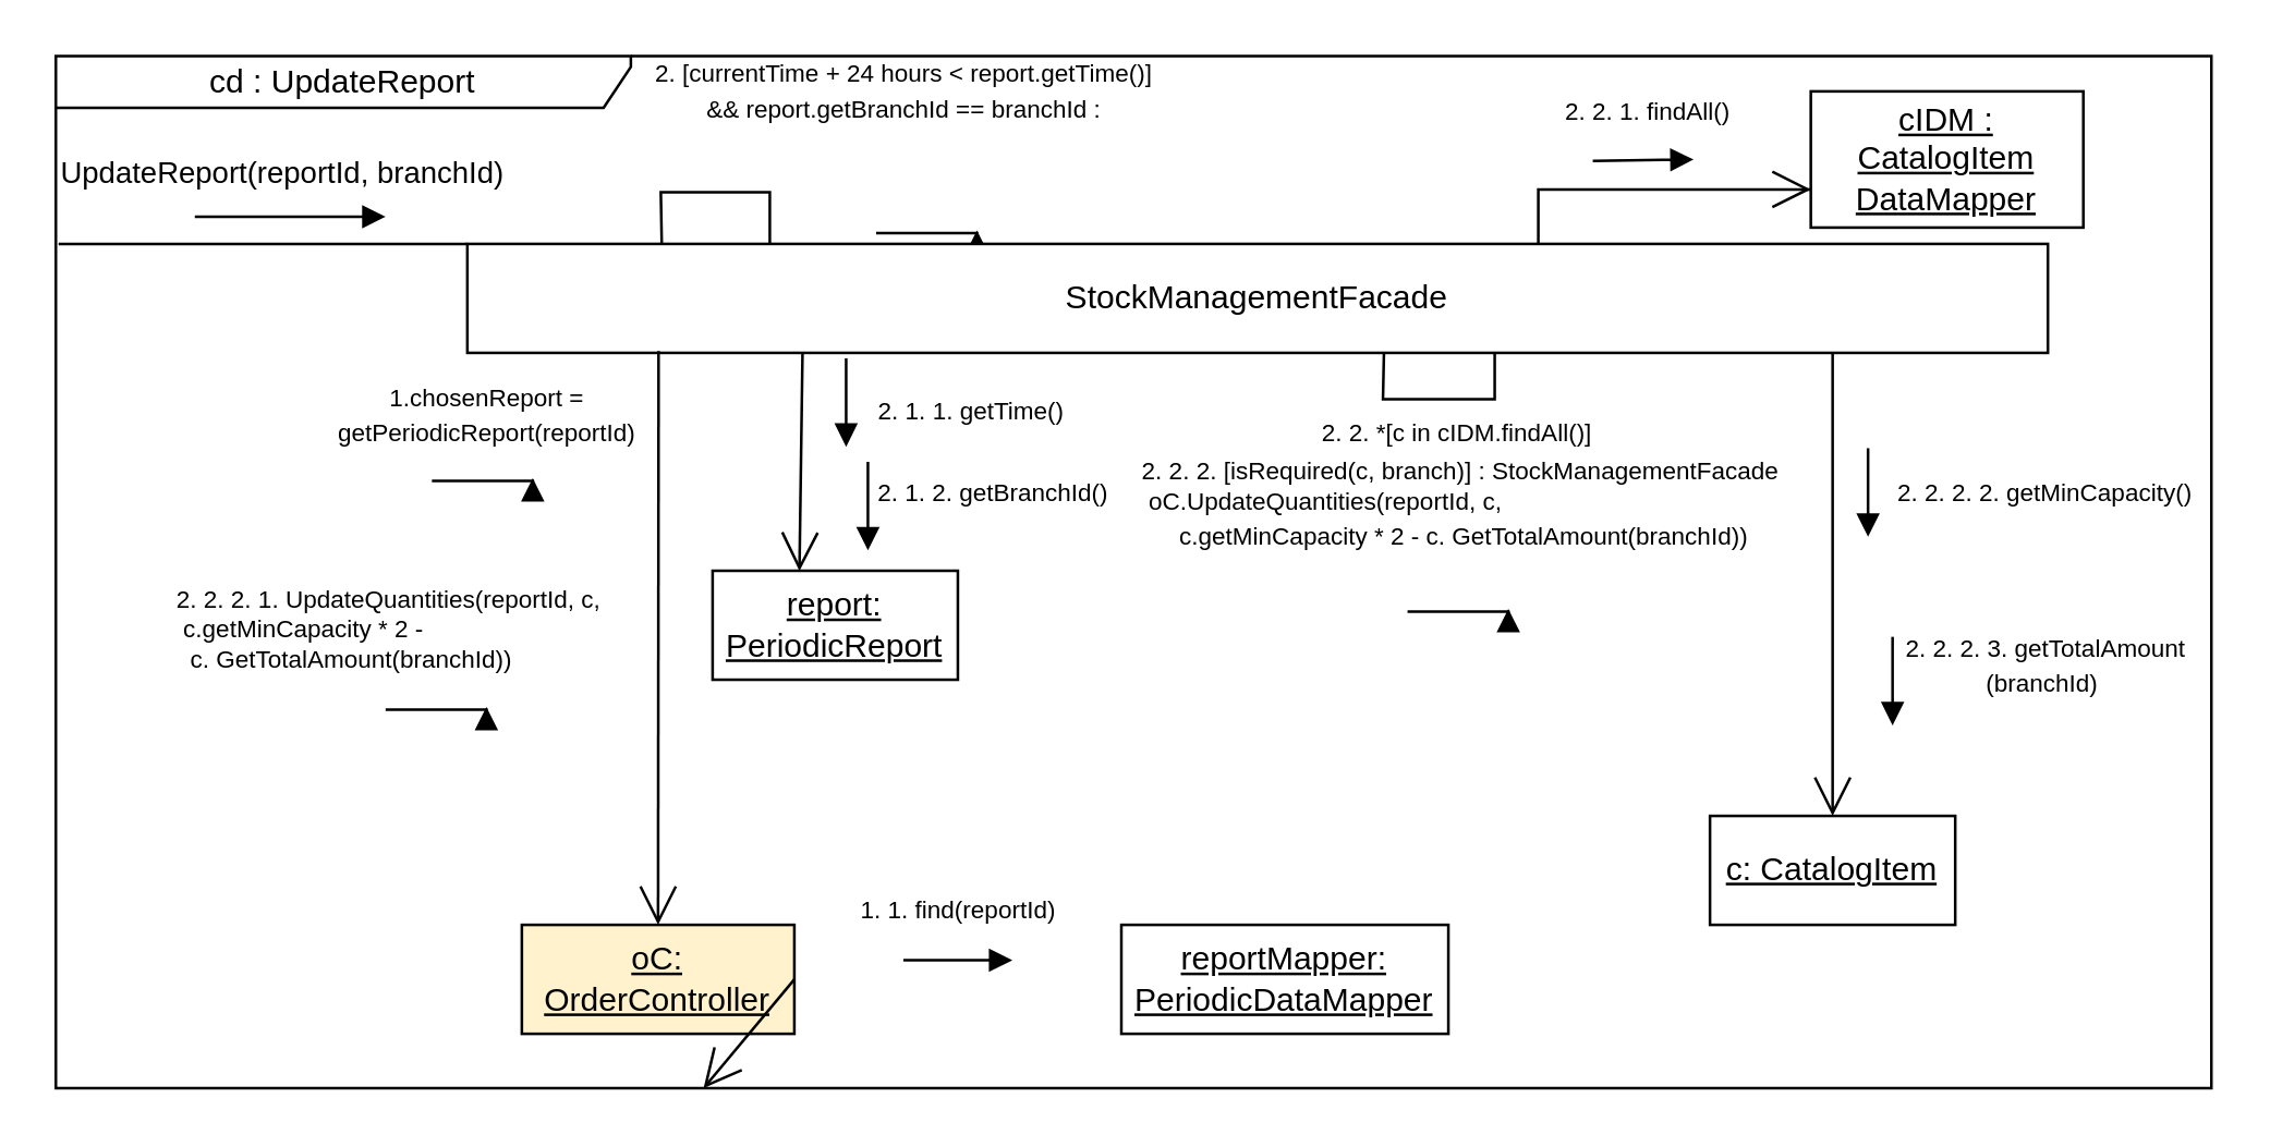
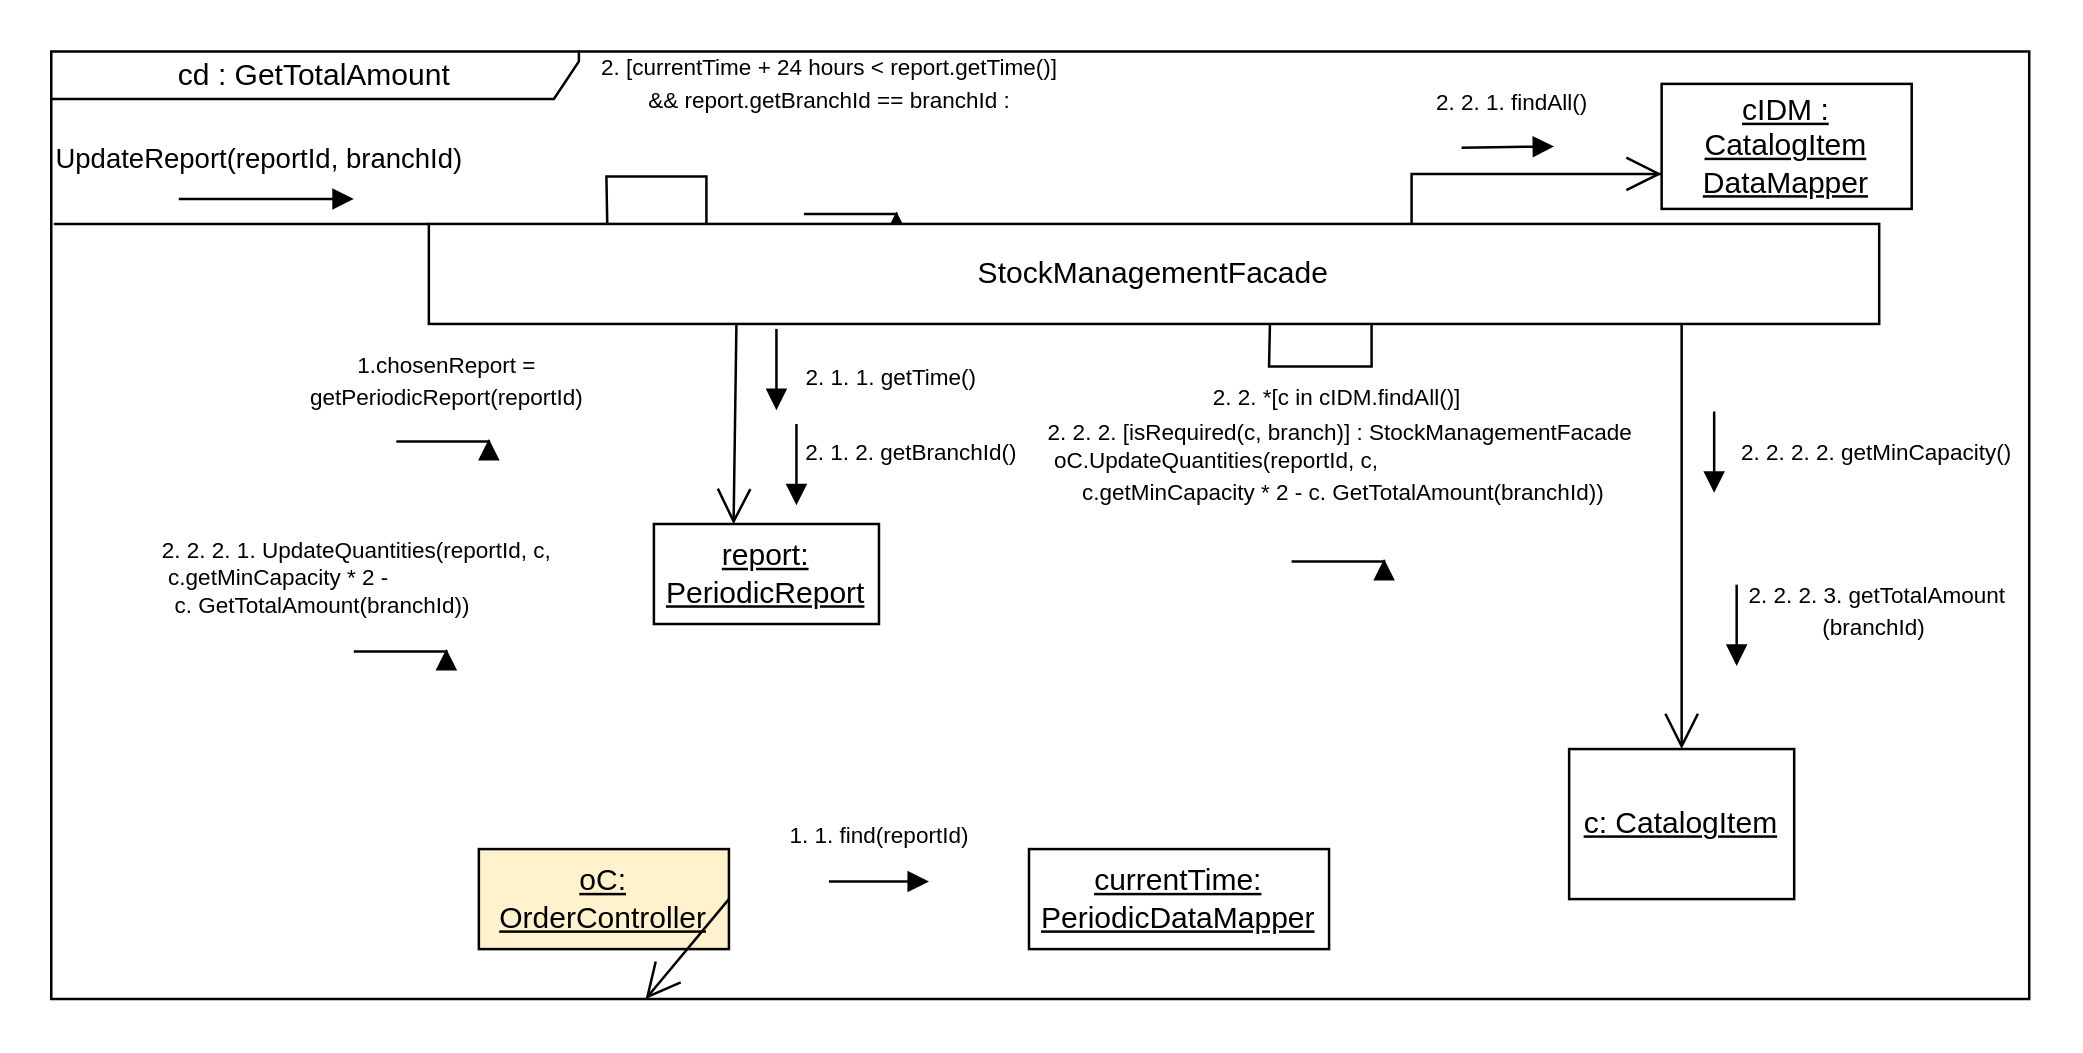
  <mxCell id="0" />
  <mxCell id="1" parent="0" />
  <mxCell id="2" value="&lt;font style=&quot;font-size: 9px;&quot;&gt;2. [currentTime + 24 hours &amp;lt; report.getTime()]&lt;br&gt;&amp;amp;&amp;amp; report.getBranchId == branchId :&lt;br&gt;&lt;br&gt;&lt;br&gt;&lt;/font&gt;" style="html=1;verticalAlign=bottom;endArrow=block;edgeStyle=elbowEdgeStyle;elbow=vertical;curved=0;rounded=0;" edge="1" parent="1"><mxGeometry x="-0.497" y="10" width="80" relative="1" as="geometry"><mxPoint x="321" y="85" as="sourcePoint" /><mxPoint x="358" y="84" as="targetPoint" /><mxPoint as="offset" /></mxGeometry></mxCell>
- <mxCell id="3" value="cd : UpdateReport" style="shape=umlFrame;whiteSpace=wrap;html=1;pointerEvents=0;width=211;height=19;" vertex="1" parent="1"><mxGeometry x="20" y="20" width="791" height="379" as="geometry" /></mxCell>
+ <mxCell id="3" value="cd : GetTotalAmount" style="shape=umlFrame;whiteSpace=wrap;html=1;pointerEvents=0;width=211;height=19;" vertex="1" parent="1"><mxGeometry x="20" y="20" width="791" height="379" as="geometry" /></mxCell>
  <mxCell id="4" style="edgeStyle=none;rounded=0;orthogonalLoop=1;jettySize=auto;html=1;endArrow=none;endFill=0;entryX=0;entryY=0;entryDx=0;entryDy=0;" edge="1" parent="1" target="5"><mxGeometry relative="1" as="geometry"><mxPoint x="21" y="89" as="sourcePoint" /></mxGeometry></mxCell>
  <mxCell id="5" value="StockManagementFacade" style="html=1;whiteSpace=wrap;" vertex="1" parent="1"><mxGeometry x="171" y="89" width="580" height="40" as="geometry" /></mxCell>
  <mxCell id="6" value="UpdateReport(reportId, branchId)" style="html=1;verticalAlign=bottom;endArrow=block;edgeStyle=orthogonalEdgeStyle;elbow=vertical;strokeColor=default;curved=1;shadow=0;" edge="1" parent="1"><mxGeometry x="-0.086" y="7" width="80" relative="1" as="geometry"><mxPoint x="71" y="79" as="sourcePoint" /><mxPoint x="141" y="79" as="targetPoint" /><mxPoint as="offset" /></mxGeometry></mxCell>
  <mxCell id="7" value="&lt;u&gt;report: PeriodicReport&lt;/u&gt;" style="html=1;whiteSpace=wrap;" vertex="1" parent="1"><mxGeometry x="261" y="209" width="90" height="40" as="geometry" /></mxCell>
  <mxCell id="8" value="&lt;font style=&quot;font-size: 9px;&quot;&gt;2. 1. 1. getTime()&amp;nbsp;&lt;br&gt;&lt;/font&gt;" style="html=1;verticalAlign=bottom;endArrow=block;edgeStyle=elbowEdgeStyle;elbow=vertical;curved=0;rounded=0;" edge="1" parent="1"><mxGeometry x="0.724" y="47" width="80" relative="1" as="geometry"><mxPoint x="310" y="130.998" as="sourcePoint" /><mxPoint x="310" y="163.48" as="targetPoint" /><mxPoint as="offset" /></mxGeometry></mxCell>
  <mxCell id="9" value="" style="endArrow=none;html=1;rounded=0;entryX=0.123;entryY=-0.056;entryDx=0;entryDy=0;entryPerimeter=0;" edge="1" parent="1"><mxGeometry width="50" height="50" relative="1" as="geometry"><mxPoint x="282" y="89" as="sourcePoint" /><mxPoint x="242.34" y="88.76" as="targetPoint" /><Array as="points"><mxPoint x="282" y="70" /><mxPoint x="242" y="70" /></Array></mxGeometry></mxCell>
  <mxCell id="10" value="" style="endArrow=open;endFill=1;endSize=12;html=1;rounded=0;exitX=0.75;exitY=1;exitDx=0;exitDy=0;entryX=0.354;entryY=0.002;entryDx=0;entryDy=0;entryPerimeter=0;" edge="1" parent="1" target="7"><mxGeometry width="160" relative="1" as="geometry"><mxPoint x="294" y="129" as="sourcePoint" /><mxPoint x="-153.11" y="401.56" as="targetPoint" /></mxGeometry></mxCell>
  <mxCell id="11" value="&lt;u&gt;oC: OrderController&lt;/u&gt;" style="html=1;whiteSpace=wrap;fillColor=#fff2cc;" vertex="1" parent="1"><mxGeometry x="191" y="339" width="100" height="40" as="geometry" /></mxCell>
- <mxCell id="12" value="" style="endArrow=open;endFill=1;endSize=12;html=1;rounded=0;exitX=0.121;exitY=0.983;exitDx=0;exitDy=0;exitPerimeter=0;entryX=0.5;entryY=0;entryDx=0;entryDy=0;" edge="1" parent="1" source="5" target="11"><mxGeometry width="160" relative="1" as="geometry"><mxPoint x="232" y="129" as="sourcePoint" /><mxPoint x="232.13" y="229" as="targetPoint" /></mxGeometry></mxCell>
- <mxCell id="13" value="&lt;u&gt;reportMapper: PeriodicDataMapper&lt;/u&gt;" style="html=1;whiteSpace=wrap;" vertex="1" parent="1"><mxGeometry x="411" y="339" width="120" height="40" as="geometry" /></mxCell>
+ <mxCell id="13" value="&lt;u&gt;currentTime: PeriodicDataMapper&lt;/u&gt;" style="html=1;whiteSpace=wrap;" vertex="1" parent="1"><mxGeometry x="411" y="339" width="120" height="40" as="geometry" /></mxCell>
  <mxCell id="14" value="" style="endArrow=open;endFill=1;endSize=12;html=1;rounded=0;exitX=1;exitY=0.5;exitDx=0;exitDy=0;exitPerimeter=0;" edge="1" parent="1" source="11" target="3"><mxGeometry width="160" relative="1" as="geometry"><mxPoint x="381" y="179" as="sourcePoint" /><mxPoint x="411" y="349" as="targetPoint" /></mxGeometry></mxCell>
  <mxCell id="15" value="&lt;font style=&quot;font-size: 9px;&quot;&gt;1.chosenReport =&lt;br&gt;getPeriodicReport(reportId)&lt;br&gt;&lt;/font&gt;" style="html=1;verticalAlign=bottom;endArrow=block;edgeStyle=elbowEdgeStyle;elbow=vertical;curved=0;rounded=0;" edge="1" parent="1"><mxGeometry x="0.053" y="9" width="80" relative="1" as="geometry"><mxPoint x="158" y="176" as="sourcePoint" /><mxPoint x="195" y="175" as="targetPoint" /><mxPoint as="offset" /></mxGeometry></mxCell>
  <mxCell id="16" value="&lt;u&gt;cIDM : CatalogItem&lt;br&gt;DataMapper&lt;br&gt;&lt;/u&gt;" style="html=1;whiteSpace=wrap;" vertex="1" parent="1"><mxGeometry x="664" y="33" width="100" height="50" as="geometry" /></mxCell>
  <mxCell id="17" value="" style="endArrow=open;endFill=1;endSize=12;html=1;rounded=0;exitX=0.5;exitY=0;exitDx=0;exitDy=0;" edge="1" parent="1"><mxGeometry width="160" relative="1" as="geometry"><mxPoint x="564" y="89" as="sourcePoint" /><mxPoint x="664" y="69" as="targetPoint" /><Array as="points"><mxPoint x="564" y="69" /><mxPoint x="664" y="69" /><mxPoint x="614" y="69" /></Array></mxGeometry></mxCell>
  <mxCell id="18" value="&lt;font style=&quot;font-size: 9px;&quot;&gt;1. 1. find(reportId)&lt;br&gt;&lt;/font&gt;" style="html=1;verticalAlign=bottom;endArrow=block;edgeStyle=elbowEdgeStyle;elbow=vertical;curved=0;rounded=0;" edge="1" parent="1"><mxGeometry y="10" width="80" relative="1" as="geometry"><mxPoint x="331" y="351.97" as="sourcePoint" /><mxPoint x="371" y="351.97" as="targetPoint" /><mxPoint as="offset" /><Array as="points"><mxPoint x="361" y="351.97" /></Array></mxGeometry></mxCell>
  <mxCell id="19" value="&lt;font style=&quot;font-size: 9px;&quot;&gt;2. 2. 1. findAll()&lt;br&gt;&lt;/font&gt;" style="html=1;verticalAlign=bottom;endArrow=block;edgeStyle=elbowEdgeStyle;elbow=vertical;curved=0;rounded=0;" edge="1" parent="1"><mxGeometry x="0.053" y="9" width="80" relative="1" as="geometry"><mxPoint x="584" y="58.5" as="sourcePoint" /><mxPoint x="621" y="57.5" as="targetPoint" /><mxPoint as="offset" /></mxGeometry></mxCell>
  <mxCell id="20" value="&lt;font style=&quot;font-size: 9px;&quot;&gt;2. 1. 2. getBranchId()&amp;nbsp;&lt;br&gt;&lt;/font&gt;" style="html=1;verticalAlign=bottom;endArrow=block;edgeStyle=elbowEdgeStyle;elbow=vertical;curved=0;rounded=0;" edge="1" parent="1"><mxGeometry x="0.261" y="47" width="80" relative="1" as="geometry"><mxPoint x="318" y="168.998" as="sourcePoint" /><mxPoint x="318" y="201.48" as="targetPoint" /><mxPoint as="offset" /></mxGeometry></mxCell>
  <mxCell id="21" value="&lt;font style=&quot;font-size: 9px;&quot;&gt;2. 2. *[c in cIDM.findAll()]&lt;br&gt;&amp;nbsp;2. 2. 2. [isRequired(c, branch)] : StockManagementFacade&lt;br&gt;&lt;div style=&quot;text-align: left;&quot;&gt;&lt;span style=&quot;white-space: pre;&quot;&gt; &lt;/span&gt;&lt;span style=&quot;white-space: pre;&quot;&gt; &lt;/span&gt;oC.UpdateQuantities(reportId, c,&lt;/div&gt;&lt;span style=&quot;white-space: pre;&quot;&gt; &lt;/span&gt;&lt;span style=&quot;white-space: pre;&quot;&gt; &lt;/span&gt;c.getMinCapacity * 2 - c. GetTotalAmount(branchId))&lt;br&gt;&lt;br&gt;&lt;/font&gt;" style="html=1;verticalAlign=bottom;endArrow=block;edgeStyle=elbowEdgeStyle;elbow=vertical;curved=0;rounded=0;" edge="1" parent="1"><mxGeometry x="-0.038" y="6" width="80" relative="1" as="geometry"><mxPoint x="516" y="224" as="sourcePoint" /><mxPoint x="553" y="223" as="targetPoint" /><mxPoint as="offset" /></mxGeometry></mxCell>
  <mxCell id="22" value="" style="endArrow=none;html=1;rounded=0;entryX=0.292;entryY=1.069;entryDx=0;entryDy=0;entryPerimeter=0;exitX=0.65;exitY=0.991;exitDx=0;exitDy=0;exitPerimeter=0;" edge="1" parent="1" source="5"><mxGeometry width="50" height="50" relative="1" as="geometry"><mxPoint x="547.96" y="130.28" as="sourcePoint" /><mxPoint x="507.36" y="128.76" as="targetPoint" /><Array as="points"><mxPoint x="548" y="146" /><mxPoint x="528" y="146" /><mxPoint x="507" y="146" /></Array></mxGeometry></mxCell>
  <mxCell id="23" value="&lt;div style=&quot;text-align: left;&quot;&gt;&lt;span style=&quot;font-size: 9px;&quot;&gt;2. 2. 2. 1.&amp;nbsp;UpdateQuantities(reportId, c,&lt;/span&gt;&lt;/div&gt;&lt;font style=&quot;font-size: 9px;&quot;&gt;&lt;div style=&quot;text-align: left;&quot;&gt;&lt;span style=&quot;white-space: pre;&quot;&gt; &lt;/span&gt;c.getMinCapacity * 2 -&amp;nbsp;&lt;/div&gt;&lt;div style=&quot;text-align: left;&quot;&gt;&lt;span style=&quot;white-space: pre;&quot;&gt; &lt;/span&gt;&lt;span style=&quot;white-space: pre;&quot;&gt; &lt;/span&gt;c. GetTotalAmount(branchId))&lt;/div&gt;&lt;/font&gt;" style="html=1;verticalAlign=bottom;endArrow=block;edgeStyle=elbowEdgeStyle;elbow=vertical;curved=0;rounded=0;" edge="1" parent="1"><mxGeometry x="-0.971" y="10" width="80" relative="1" as="geometry"><mxPoint x="141" y="260" as="sourcePoint" /><mxPoint x="178" y="259" as="targetPoint" /><mxPoint as="offset" /></mxGeometry></mxCell>
- <mxCell id="24" value="&lt;u&gt;c: CatalogItem&lt;/u&gt;" style="html=1;whiteSpace=wrap;" vertex="1" parent="1"><mxGeometry x="627" y="299" width="90" height="40" as="geometry" /></mxCell>
+ <mxCell id="24" value="&lt;u&gt;c: CatalogItem&lt;/u&gt;" style="html=1;whiteSpace=wrap;" vertex="1" parent="1"><mxGeometry x="627" y="299" width="90" height="60" as="geometry" /></mxCell>
  <mxCell id="25" value="&lt;font style=&quot;font-size: 9px;&quot;&gt;2. 2. 2. 2. getMinCapacity()&amp;nbsp;&lt;br&gt;&lt;/font&gt;" style="html=1;verticalAlign=bottom;endArrow=block;edgeStyle=elbowEdgeStyle;elbow=vertical;curved=0;rounded=0;" edge="1" parent="1"><mxGeometry x="0.539" y="66" width="80" relative="1" as="geometry"><mxPoint x="685" y="163.998" as="sourcePoint" /><mxPoint x="685" y="196.48" as="targetPoint" /><mxPoint as="offset" /></mxGeometry></mxCell>
  <mxCell id="26" value="" style="endArrow=open;endFill=1;endSize=12;html=1;rounded=0;exitX=0.75;exitY=1;exitDx=0;exitDy=0;entryX=0.5;entryY=0;entryDx=0;entryDy=0;" edge="1" parent="1" target="24"><mxGeometry width="160" relative="1" as="geometry"><mxPoint x="672" y="129" as="sourcePoint" /><mxPoint x="224.89" y="401.56" as="targetPoint" /></mxGeometry></mxCell>
  <mxCell id="27" value="&lt;font style=&quot;font-size: 9px;&quot;&gt;2. 2. 2. 3. getTotalAmount&lt;br&gt;(branchId)&amp;nbsp;&lt;br&gt;&lt;/font&gt;" style="html=1;verticalAlign=bottom;endArrow=block;edgeStyle=elbowEdgeStyle;elbow=vertical;curved=0;rounded=0;" edge="1" parent="1"><mxGeometry x="0.601" y="56" width="80" relative="1" as="geometry"><mxPoint x="694" y="233.258" as="sourcePoint" /><mxPoint x="694" y="265.74" as="targetPoint" /><mxPoint as="offset" /></mxGeometry></mxCell>
